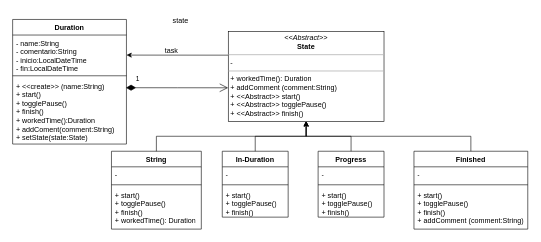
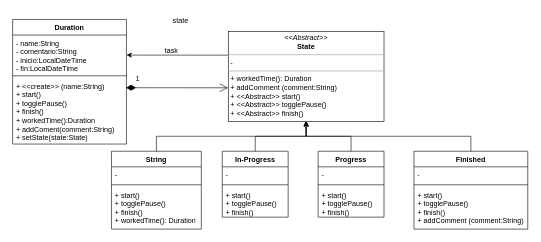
  <mxCell id="0" />
  <mxCell id="1" parent="0" />
  <mxCell id="2" value="Duration" style="swimlane;fontStyle=1;align=center;verticalAlign=top;childLayout=stackLayout;horizontal=1;startSize=26;horizontalStack=0;resizeParent=1;resizeParentMax=0;resizeLast=0;collapsible=1;marginBottom=0;whiteSpace=wrap;html=1;" parent="1" vertex="1"><mxGeometry x="20" y="32" width="190" height="208" as="geometry" /></mxCell>
  <mxCell id="3" value="- name:String&lt;br&gt;- comentario:String&lt;br&gt;- inicio:LocalDateTime&lt;br&gt;- fin:LocalDateTime" style="text;strokeColor=none;fillColor=none;align=left;verticalAlign=top;spacingLeft=4;spacingRight=4;overflow=hidden;rotatable=0;points=[[0,0.5],[1,0.5]];portConstraint=eastwest;whiteSpace=wrap;html=1;" parent="2" vertex="1"><mxGeometry y="26" width="190" height="64" as="geometry" /></mxCell>
  <mxCell id="4" value="" style="line;strokeWidth=1;fillColor=none;align=left;verticalAlign=middle;spacingTop=-1;spacingLeft=3;spacingRight=3;rotatable=0;labelPosition=right;points=[];portConstraint=eastwest;strokeColor=inherit;" parent="2" vertex="1"><mxGeometry y="90" width="190" height="8" as="geometry" /></mxCell>
  <mxCell id="5" value="+ &amp;lt;&amp;lt;create&amp;gt;&amp;gt; (name:String)&lt;br&gt;+ start()&lt;br&gt;+ togglePause()&lt;br&gt;+ finish()&lt;br&gt;+ workedTime():Duration&lt;br&gt;+ addComent(comment:String)&lt;br&gt;+ setState(state:State)" style="text;strokeColor=none;fillColor=none;align=left;verticalAlign=top;spacingLeft=4;spacingRight=4;overflow=hidden;rotatable=0;points=[[0,0.5],[1,0.5]];portConstraint=eastwest;whiteSpace=wrap;html=1;" parent="2" vertex="1"><mxGeometry y="98" width="190" height="110" as="geometry" /></mxCell>
  <mxCell id="6" value="&lt;p style=&quot;margin:0px;margin-top:4px;text-align:center;&quot;&gt;&lt;i&gt;&amp;lt;&amp;lt;Abstract&amp;gt;&amp;gt;&lt;/i&gt;&lt;br&gt;&lt;b&gt;State&lt;/b&gt;&lt;/p&gt;&lt;hr size=&quot;1&quot;&gt;&lt;p style=&quot;margin:0px;margin-left:4px;&quot;&gt;-&lt;/p&gt;&lt;hr size=&quot;1&quot;&gt;&lt;p style=&quot;margin: 0px 0px 0px 4px;&quot;&gt;+ workedTime(): Duration&lt;/p&gt;&lt;p style=&quot;margin: 0px 0px 0px 4px;&quot;&gt;+ addComment (comment:String)&lt;/p&gt;&lt;p style=&quot;margin:0px;margin-left:4px;&quot;&gt;+ &amp;lt;&amp;lt;Abstract&amp;gt;&amp;gt; start()&lt;/p&gt;&lt;p style=&quot;margin:0px;margin-left:4px;&quot;&gt;+ &amp;lt;&amp;lt;Abstract&amp;gt;&amp;gt; togglePause()&lt;/p&gt;&lt;p style=&quot;margin:0px;margin-left:4px;&quot;&gt;+ &amp;lt;&amp;lt;Abstract&amp;gt;&amp;gt; finish()&lt;/p&gt;&lt;p style=&quot;margin:0px;margin-left:4px;&quot;&gt;&lt;br&gt;&lt;/p&gt;" style="verticalAlign=top;align=left;overflow=fill;fontSize=12;fontFamily=Helvetica;html=1;whiteSpace=wrap;" parent="1" vertex="1"><mxGeometry x="380" y="52" width="260" height="150" as="geometry" /></mxCell>
  <mxCell id="7" value="state" style="text;html=1;align=center;verticalAlign=middle;resizable=0;points=[];autosize=1;strokeColor=none;fillColor=none;" parent="1" vertex="1"><mxGeometry x="275" y="20" width="50" height="30" as="geometry" /></mxCell>
  <mxCell id="8" value="" style="endArrow=classic;html=1;rounded=0;exitX=-0.001;exitY=0.264;exitDx=0;exitDy=0;exitPerimeter=0;entryX=1.001;entryY=0.523;entryDx=0;entryDy=0;entryPerimeter=0;" parent="1" source="6" target="3" edge="1"><mxGeometry width="50" height="50" relative="1" as="geometry"><mxPoint x="355" y="292" as="sourcePoint" /><mxPoint x="225" y="92" as="targetPoint" /></mxGeometry></mxCell>
  <mxCell id="9" value="task" style="text;html=1;align=center;verticalAlign=middle;resizable=0;points=[];autosize=1;strokeColor=none;fillColor=none;" parent="1" vertex="1"><mxGeometry x="260" y="70" width="50" height="30" as="geometry" /></mxCell>
  <mxCell id="10" value="String" style="swimlane;fontStyle=1;align=center;verticalAlign=top;childLayout=stackLayout;horizontal=1;startSize=26;horizontalStack=0;resizeParent=1;resizeParentMax=0;resizeLast=0;collapsible=1;marginBottom=0;whiteSpace=wrap;html=1;" parent="1" vertex="1"><mxGeometry x="185" y="252" width="150" height="130" as="geometry" /></mxCell>
  <mxCell id="11" value="-" style="text;strokeColor=none;fillColor=none;align=left;verticalAlign=top;spacingLeft=4;spacingRight=4;overflow=hidden;rotatable=0;points=[[0,0.5],[1,0.5]];portConstraint=eastwest;whiteSpace=wrap;html=1;" parent="10" vertex="1"><mxGeometry y="26" width="150" height="26" as="geometry" /></mxCell>
  <mxCell id="12" value="" style="line;strokeWidth=1;fillColor=none;align=left;verticalAlign=middle;spacingTop=-1;spacingLeft=3;spacingRight=3;rotatable=0;labelPosition=right;points=[];portConstraint=eastwest;strokeColor=inherit;" parent="10" vertex="1"><mxGeometry y="52" width="150" height="8" as="geometry" /></mxCell>
  <mxCell id="13" value="+ start()&lt;br&gt;+ togglePause()&lt;br&gt;+ finish()&lt;br&gt;+ workedTime(): Duration" style="text;strokeColor=none;fillColor=none;align=left;verticalAlign=top;spacingLeft=4;spacingRight=4;overflow=hidden;rotatable=0;points=[[0,0.5],[1,0.5]];portConstraint=eastwest;whiteSpace=wrap;html=1;" parent="10" vertex="1"><mxGeometry y="60" width="150" height="70" as="geometry" /></mxCell>
- <mxCell id="14" value="In-Duration" style="swimlane;fontStyle=1;align=center;verticalAlign=top;childLayout=stackLayout;horizontal=1;startSize=26;horizontalStack=0;resizeParent=1;resizeParentMax=0;resizeLast=0;collapsible=1;marginBottom=0;whiteSpace=wrap;html=1;" parent="1" vertex="1"><mxGeometry x="370" y="252" width="110" height="110" as="geometry" /></mxCell>
+ <mxCell id="14" value="In-Progress" style="swimlane;fontStyle=1;align=center;verticalAlign=top;childLayout=stackLayout;horizontal=1;startSize=26;horizontalStack=0;resizeParent=1;resizeParentMax=0;resizeLast=0;collapsible=1;marginBottom=0;whiteSpace=wrap;html=1;" parent="1" vertex="1"><mxGeometry x="370" y="252" width="110" height="110" as="geometry" /></mxCell>
  <mxCell id="15" value="-" style="text;strokeColor=none;fillColor=none;align=left;verticalAlign=top;spacingLeft=4;spacingRight=4;overflow=hidden;rotatable=0;points=[[0,0.5],[1,0.5]];portConstraint=eastwest;whiteSpace=wrap;html=1;" parent="14" vertex="1"><mxGeometry y="26" width="110" height="26" as="geometry" /></mxCell>
  <mxCell id="16" value="" style="line;strokeWidth=1;fillColor=none;align=left;verticalAlign=middle;spacingTop=-1;spacingLeft=3;spacingRight=3;rotatable=0;labelPosition=right;points=[];portConstraint=eastwest;strokeColor=inherit;" parent="14" vertex="1"><mxGeometry y="52" width="110" height="8" as="geometry" /></mxCell>
  <mxCell id="17" value="+ start()&lt;br&gt;+ togglePause()&lt;br&gt;+ finish()" style="text;strokeColor=none;fillColor=none;align=left;verticalAlign=top;spacingLeft=4;spacingRight=4;overflow=hidden;rotatable=0;points=[[0,0.5],[1,0.5]];portConstraint=eastwest;whiteSpace=wrap;html=1;" parent="14" vertex="1"><mxGeometry y="60" width="110" height="50" as="geometry" /></mxCell>
  <mxCell id="18" value="Progress" style="swimlane;fontStyle=1;align=center;verticalAlign=top;childLayout=stackLayout;horizontal=1;startSize=26;horizontalStack=0;resizeParent=1;resizeParentMax=0;resizeLast=0;collapsible=1;marginBottom=0;whiteSpace=wrap;html=1;" parent="1" vertex="1"><mxGeometry x="530" y="252" width="110" height="110" as="geometry" /></mxCell>
  <mxCell id="19" value="-" style="text;strokeColor=none;fillColor=none;align=left;verticalAlign=top;spacingLeft=4;spacingRight=4;overflow=hidden;rotatable=0;points=[[0,0.5],[1,0.5]];portConstraint=eastwest;whiteSpace=wrap;html=1;" parent="18" vertex="1"><mxGeometry y="26" width="110" height="26" as="geometry" /></mxCell>
  <mxCell id="20" value="" style="line;strokeWidth=1;fillColor=none;align=left;verticalAlign=middle;spacingTop=-1;spacingLeft=3;spacingRight=3;rotatable=0;labelPosition=right;points=[];portConstraint=eastwest;strokeColor=inherit;" parent="18" vertex="1"><mxGeometry y="52" width="110" height="8" as="geometry" /></mxCell>
  <mxCell id="21" value="+ start()&lt;br&gt;+ togglePause()&lt;br&gt;+ finish()" style="text;strokeColor=none;fillColor=none;align=left;verticalAlign=top;spacingLeft=4;spacingRight=4;overflow=hidden;rotatable=0;points=[[0,0.5],[1,0.5]];portConstraint=eastwest;whiteSpace=wrap;html=1;" parent="18" vertex="1"><mxGeometry y="60" width="110" height="50" as="geometry" /></mxCell>
  <mxCell id="22" value="Finished" style="swimlane;fontStyle=1;align=center;verticalAlign=top;childLayout=stackLayout;horizontal=1;startSize=26;horizontalStack=0;resizeParent=1;resizeParentMax=0;resizeLast=0;collapsible=1;marginBottom=0;whiteSpace=wrap;html=1;" parent="1" vertex="1"><mxGeometry x="690" y="252" width="190" height="130" as="geometry" /></mxCell>
  <mxCell id="23" value="-" style="text;strokeColor=none;fillColor=none;align=left;verticalAlign=top;spacingLeft=4;spacingRight=4;overflow=hidden;rotatable=0;points=[[0,0.5],[1,0.5]];portConstraint=eastwest;whiteSpace=wrap;html=1;" parent="22" vertex="1"><mxGeometry y="26" width="190" height="26" as="geometry" /></mxCell>
  <mxCell id="24" value="" style="line;strokeWidth=1;fillColor=none;align=left;verticalAlign=middle;spacingTop=-1;spacingLeft=3;spacingRight=3;rotatable=0;labelPosition=right;points=[];portConstraint=eastwest;strokeColor=inherit;" parent="22" vertex="1"><mxGeometry y="52" width="190" height="8" as="geometry" /></mxCell>
  <mxCell id="25" value="+ start()&lt;br&gt;+ togglePause()&lt;br&gt;+ finish()&lt;br&gt;+ addComment (comment:String)" style="text;strokeColor=none;fillColor=none;align=left;verticalAlign=top;spacingLeft=4;spacingRight=4;overflow=hidden;rotatable=0;points=[[0,0.5],[1,0.5]];portConstraint=eastwest;whiteSpace=wrap;html=1;" parent="22" vertex="1"><mxGeometry y="60" width="190" height="70" as="geometry" /></mxCell>
  <mxCell id="26" value="" style="endArrow=classic;html=1;rounded=0;exitX=0.5;exitY=0;exitDx=0;exitDy=0;entryX=0.5;entryY=1;entryDx=0;entryDy=0;edgeStyle=orthogonalEdgeStyle;" parent="1" source="10" target="6" edge="1"><mxGeometry width="50" height="50" relative="1" as="geometry"><mxPoint x="395" y="392" as="sourcePoint" /><mxPoint x="445" y="342" as="targetPoint" /></mxGeometry></mxCell>
  <mxCell id="27" value="" style="endArrow=classic;html=1;rounded=0;exitX=0.5;exitY=0;exitDx=0;exitDy=0;entryX=0.5;entryY=1;entryDx=0;entryDy=0;edgeStyle=orthogonalEdgeStyle;" parent="1" source="14" target="6" edge="1"><mxGeometry width="50" height="50" relative="1" as="geometry"><mxPoint x="275" y="262" as="sourcePoint" /><mxPoint x="515" y="212" as="targetPoint" /></mxGeometry></mxCell>
  <mxCell id="28" value="" style="endArrow=classic;html=1;rounded=0;exitX=0.5;exitY=0;exitDx=0;exitDy=0;entryX=0.5;entryY=1;entryDx=0;entryDy=0;edgeStyle=orthogonalEdgeStyle;" parent="1" source="18" target="6" edge="1"><mxGeometry width="50" height="50" relative="1" as="geometry"><mxPoint x="435" y="262" as="sourcePoint" /><mxPoint x="515" y="212" as="targetPoint" /></mxGeometry></mxCell>
  <mxCell id="29" value="" style="endArrow=classic;html=1;rounded=0;exitX=0.5;exitY=0;exitDx=0;exitDy=0;entryX=0.5;entryY=1;entryDx=0;entryDy=0;edgeStyle=orthogonalEdgeStyle;" parent="1" source="22" target="6" edge="1"><mxGeometry width="50" height="50" relative="1" as="geometry"><mxPoint x="595" y="262" as="sourcePoint" /><mxPoint x="515" y="212" as="targetPoint" /></mxGeometry></mxCell>
  <mxCell id="30" value="1" style="endArrow=open;html=1;endSize=12;startArrow=diamondThin;startSize=14;startFill=1;edgeStyle=orthogonalEdgeStyle;align=left;verticalAlign=bottom;rounded=0;entryX=-0.001;entryY=0.627;entryDx=0;entryDy=0;entryPerimeter=0;exitX=0.996;exitY=0.145;exitDx=0;exitDy=0;exitPerimeter=0;" parent="1" source="5" target="6" edge="1"><mxGeometry x="-0.821" y="5" relative="1" as="geometry"><mxPoint x="232.5" y="146" as="sourcePoint" /><mxPoint x="384.98" y="146" as="targetPoint" /><Array as="points" /><mxPoint as="offset" /></mxGeometry></mxCell>
